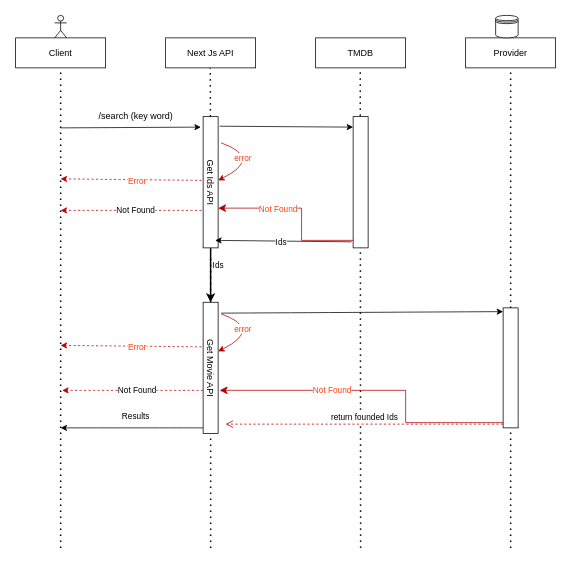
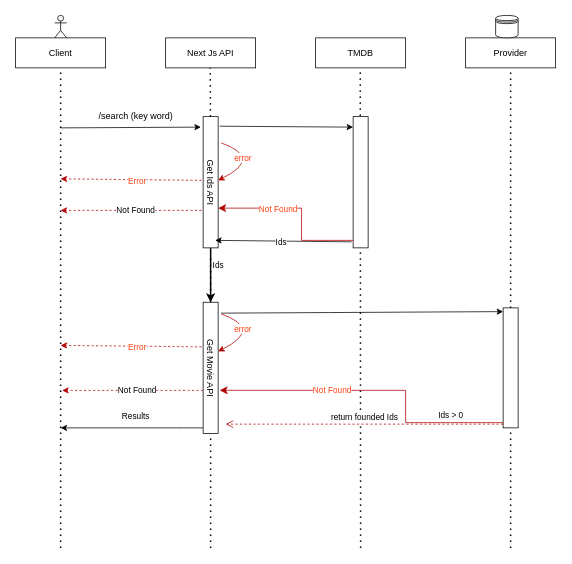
  <mxCell id="0" />
  <mxCell id="1" parent="0" />
  <mxCell id="2" value="Client" style="rounded=0;whiteSpace=wrap;html=1;" vertex="1" parent="1"><mxGeometry x="20" y="50" width="120" height="40" as="geometry" /></mxCell>
  <mxCell id="3" value="" style="endArrow=none;dashed=1;html=1;dashPattern=1 3;strokeWidth=2;rounded=0;entryX=0.5;entryY=1;entryDx=0;entryDy=0;" edge="1" parent="1" target="2"><mxGeometry width="50" height="50" relative="1" as="geometry"><mxPoint x="80" y="730" as="sourcePoint" /><mxPoint x="420" y="400" as="targetPoint" /></mxGeometry></mxCell>
  <mxCell id="4" value="Next Js API" style="rounded=0;whiteSpace=wrap;html=1;" vertex="1" parent="1"><mxGeometry x="220" y="50" width="120" height="40" as="geometry" /></mxCell>
  <mxCell id="5" value="TMDB" style="rounded=0;whiteSpace=wrap;html=1;" vertex="1" parent="1"><mxGeometry x="420" y="50" width="120" height="40" as="geometry" /></mxCell>
  <mxCell id="6" value="Provider" style="rounded=0;whiteSpace=wrap;html=1;" vertex="1" parent="1"><mxGeometry x="620" y="50" width="120" height="40" as="geometry" /></mxCell>
  <mxCell id="7" value="" style="endArrow=none;dashed=1;html=1;dashPattern=1 3;strokeWidth=2;rounded=0;entryX=0.5;entryY=1;entryDx=0;entryDy=0;" edge="1" parent="1" source="15"><mxGeometry width="50" height="50" relative="1" as="geometry"><mxPoint x="280" y="730" as="sourcePoint" /><mxPoint x="279.5" y="90" as="targetPoint" /></mxGeometry></mxCell>
  <mxCell id="8" value="" style="endArrow=none;dashed=1;html=1;dashPattern=1 3;strokeWidth=2;rounded=0;entryX=0.5;entryY=1;entryDx=0;entryDy=0;" edge="1" parent="1"><mxGeometry width="50" height="50" relative="1" as="geometry"><mxPoint x="480" y="730" as="sourcePoint" /><mxPoint x="479.5" y="90" as="targetPoint" /></mxGeometry></mxCell>
  <mxCell id="9" value="" style="endArrow=none;dashed=1;html=1;dashPattern=1 3;strokeWidth=2;rounded=0;entryX=0.5;entryY=1;entryDx=0;entryDy=0;" edge="1" parent="1" target="6"><mxGeometry width="50" height="50" relative="1" as="geometry"><mxPoint x="680" y="730" as="sourcePoint" /><mxPoint x="110" y="120" as="targetPoint" /></mxGeometry></mxCell>
  <mxCell id="10" value="" style="endArrow=classic;html=1;rounded=0;entryX=0.08;entryY=1.15;entryDx=0;entryDy=0;entryPerimeter=0;" edge="1" parent="1" target="15"><mxGeometry width="50" height="50" relative="1" as="geometry"><mxPoint x="80" y="170" as="sourcePoint" /><mxPoint x="280" y="170" as="targetPoint" /></mxGeometry></mxCell>
  <mxCell id="11" value="/search (key word)" style="text;html=1;align=center;verticalAlign=middle;resizable=0;points=[];autosize=1;strokeColor=none;fillColor=none;" vertex="1" parent="1"><mxGeometry x="120" y="140" width="120" height="30" as="geometry" /></mxCell>
  <mxCell id="12" value="" style="shape=datastore;whiteSpace=wrap;html=1;" vertex="1" parent="1"><mxGeometry x="660" y="20" width="30" height="30" as="geometry" /></mxCell>
  <mxCell id="13" value="&lt;div&gt;&lt;br&gt;&lt;/div&gt;&lt;div&gt;&lt;br&gt;&lt;/div&gt;" style="shape=umlActor;verticalLabelPosition=bottom;verticalAlign=top;html=1;outlineConnect=0;" vertex="1" parent="1"><mxGeometry x="72" y="20" width="16" height="30" as="geometry" /></mxCell>
  <mxCell id="14" value="" style="endArrow=none;dashed=1;html=1;dashPattern=1 3;strokeWidth=2;rounded=0;" edge="1" parent="1" source="29"><mxGeometry width="50" height="50" relative="1" as="geometry"><mxPoint x="280" y="730" as="sourcePoint" /><mxPoint x="280" y="340" as="targetPoint" /></mxGeometry></mxCell>
  <mxCell id="15" value="Get Ids API" style="rounded=0;whiteSpace=wrap;html=1;rotation=90;" vertex="1" parent="1"><mxGeometry x="192.5" y="232.5" width="175" height="20" as="geometry" /></mxCell>
  <mxCell id="16" value="" style="rounded=0;whiteSpace=wrap;html=1;rotation=90;" vertex="1" parent="1"><mxGeometry x="392.5" y="232.5" width="175" height="20" as="geometry" /></mxCell>
  <mxCell id="17" value="" style="endArrow=classic;html=1;rounded=0;exitX=0.073;exitY=-0.1;exitDx=0;exitDy=0;exitPerimeter=0;entryX=0.08;entryY=1;entryDx=0;entryDy=0;entryPerimeter=0;" edge="1" parent="1" source="15" target="16"><mxGeometry width="50" height="50" relative="1" as="geometry"><mxPoint x="370" y="450" as="sourcePoint" /><mxPoint x="470" y="183" as="targetPoint" /></mxGeometry></mxCell>
  <mxCell id="18" value="" style="curved=1;endArrow=classic;html=1;rounded=0;fillColor=#e51400;strokeColor=#B20000;" edge="1" parent="1"><mxGeometry width="50" height="50" relative="1" as="geometry"><mxPoint x="294" y="190" as="sourcePoint" /><mxPoint x="290" y="240" as="targetPoint" /><Array as="points"><mxPoint x="294" y="190" /><mxPoint x="350" y="210" /></Array></mxGeometry></mxCell>
  <mxCell id="19" value="error" style="edgeLabel;html=1;align=center;verticalAlign=middle;resizable=0;points=[];fontFamily=Helvetica;fontSize=11;fontColor=#FF4112;labelBackgroundColor=default;" vertex="1" connectable="0" parent="18"><mxGeometry x="-0.462" y="-9" relative="1" as="geometry"><mxPoint as="offset" /></mxGeometry></mxCell>
  <mxCell id="20" value="" style="endArrow=classic;html=1;rounded=0;strokeColor=#B20000;align=center;verticalAlign=middle;fontFamily=Helvetica;fontSize=11;fontColor=default;labelBackgroundColor=default;curved=1;fillColor=#e51400;dashed=1;" edge="1" parent="1"><mxGeometry width="50" height="50" relative="1" as="geometry"><mxPoint x="268" y="240" as="sourcePoint" /><mxPoint x="80" y="238" as="targetPoint" /></mxGeometry></mxCell>
  <mxCell id="21" value="Error" style="edgeLabel;html=1;align=center;verticalAlign=middle;resizable=0;points=[];fontFamily=Helvetica;fontSize=11;fontColor=#FF4112;labelBackgroundColor=default;" vertex="1" connectable="0" parent="20"><mxGeometry x="-0.085" y="1" relative="1" as="geometry"><mxPoint as="offset" /></mxGeometry></mxCell>
  <mxCell id="22" value="" style="endArrow=classic;html=1;rounded=0;exitX=0.954;exitY=1.1;exitDx=0;exitDy=0;exitPerimeter=0;" edge="1" parent="1" source="16"><mxGeometry width="50" height="50" relative="1" as="geometry"><mxPoint x="465" y="322.16" as="sourcePoint" /><mxPoint x="286" y="320" as="targetPoint" /></mxGeometry></mxCell>
  <mxCell id="23" value="Ids" style="edgeLabel;html=1;align=center;verticalAlign=middle;resizable=0;points=[];fontFamily=Helvetica;fontSize=11;fontColor=default;labelBackgroundColor=default;" vertex="1" connectable="0" parent="22"><mxGeometry x="0.038" y="1" relative="1" as="geometry"><mxPoint as="offset" /></mxGeometry></mxCell>
  <mxCell id="24" value="" style="edgeStyle=elbowEdgeStyle;elbow=horizontal;endArrow=classic;html=1;curved=0;rounded=0;endSize=8;startSize=8;strokeColor=#B20000;align=center;verticalAlign=middle;fontFamily=Helvetica;fontSize=11;fontColor=default;labelBackgroundColor=default;fillColor=#e51400;" edge="1" parent="1"><mxGeometry width="50" height="50" relative="1" as="geometry"><mxPoint x="470" y="320" as="sourcePoint" /><mxPoint x="290" y="277" as="targetPoint" /><Array as="points"><mxPoint x="401.25" y="300" /></Array></mxGeometry></mxCell>
  <mxCell id="25" value="Not Found" style="edgeLabel;html=1;align=center;verticalAlign=middle;resizable=0;points=[];fontFamily=Helvetica;fontSize=11;fontColor=#FF4112;labelBackgroundColor=default;" vertex="1" connectable="0" parent="24"><mxGeometry x="0.293" relative="1" as="geometry"><mxPoint as="offset" /></mxGeometry></mxCell>
  <mxCell id="26" value="" style="endArrow=classic;html=1;rounded=0;strokeColor=#B20000;align=center;verticalAlign=middle;fontFamily=Helvetica;fontSize=11;fontColor=default;labelBackgroundColor=default;curved=1;fillColor=#e51400;exitX=0.224;exitY=1.1;exitDx=0;exitDy=0;exitPerimeter=0;dashed=1;" edge="1" parent="1"><mxGeometry width="50" height="50" relative="1" as="geometry"><mxPoint x="268" y="280" as="sourcePoint" /><mxPoint x="80" y="280" as="targetPoint" /></mxGeometry></mxCell>
  <mxCell id="27" value="Not Found" style="edgeLabel;html=1;align=center;verticalAlign=middle;resizable=0;points=[];fontFamily=Helvetica;fontSize=11;fontColor=default;labelBackgroundColor=default;" vertex="1" connectable="0" parent="26"><mxGeometry x="-0.053" y="-1" relative="1" as="geometry"><mxPoint as="offset" /></mxGeometry></mxCell>
  <mxCell id="28" value="" style="endArrow=none;dashed=1;html=1;dashPattern=1 3;strokeWidth=2;rounded=0;" edge="1" parent="1" target="29"><mxGeometry width="50" height="50" relative="1" as="geometry"><mxPoint x="280" y="730" as="sourcePoint" /><mxPoint x="280" y="340" as="targetPoint" /></mxGeometry></mxCell>
  <mxCell id="29" value="Get Movie API" style="rounded=0;whiteSpace=wrap;html=1;rotation=90;" vertex="1" parent="1"><mxGeometry x="192.5" y="480" width="175" height="20" as="geometry" /></mxCell>
  <mxCell id="30" value="" style="endArrow=classic;html=1;rounded=0;strokeColor=#000000;align=center;verticalAlign=middle;fontFamily=Helvetica;fontSize=11;fontColor=default;labelBackgroundColor=default;curved=1;fillColor=#e51400;exitX=1;exitY=0.5;exitDx=0;exitDy=0;entryX=0;entryY=0.5;entryDx=0;entryDy=0;strokeWidth=2;" edge="1" parent="1" source="15" target="29"><mxGeometry width="50" height="50" relative="1" as="geometry"><mxPoint x="370" y="450" as="sourcePoint" /><mxPoint x="420" y="400" as="targetPoint" /></mxGeometry></mxCell>
  <mxCell id="31" value="Ids" style="text;html=1;align=center;verticalAlign=middle;resizable=0;points=[];autosize=1;strokeColor=none;fillColor=none;fontFamily=Helvetica;fontSize=11;fontColor=default;labelBackgroundColor=default;" vertex="1" parent="1"><mxGeometry x="270" y="338" width="40" height="30" as="geometry" /></mxCell>
  <mxCell id="32" value="" style="html=1;points=[[0,0,0,0,5],[0,1,0,0,-5],[1,0,0,0,5],[1,1,0,0,-5]];perimeter=orthogonalPerimeter;outlineConnect=0;targetShapes=umlLifeline;portConstraint=eastwest;newEdgeStyle={&quot;curved&quot;:0,&quot;rounded&quot;:0};fontFamily=Helvetica;fontSize=11;fontColor=default;labelBackgroundColor=default;" vertex="1" parent="1"><mxGeometry x="670" y="410" width="20" height="160" as="geometry" /></mxCell>
  <mxCell id="33" value="return founded Ids" style="html=1;verticalAlign=bottom;endArrow=open;dashed=1;endSize=8;curved=0;rounded=0;strokeColor=#B20000;align=center;fontFamily=Helvetica;fontSize=11;fontColor=default;labelBackgroundColor=default;fillColor=#e51400;exitX=0;exitY=1;exitDx=0;exitDy=-5;exitPerimeter=0;" edge="1" source="32" parent="1"><mxGeometry relative="1" as="geometry"><mxPoint x="300" y="565" as="targetPoint" /></mxGeometry></mxCell>
  <mxCell id="34" value="" style="endArrow=classic;html=1;rounded=0;strokeColor=#000000;align=center;verticalAlign=middle;fontFamily=Helvetica;fontSize=11;fontColor=default;labelBackgroundColor=default;curved=1;fillColor=#e51400;exitX=0.083;exitY=-0.2;exitDx=0;exitDy=0;exitPerimeter=0;entryX=0;entryY=0;entryDx=0;entryDy=5;entryPerimeter=0;" edge="1" parent="1" source="29" target="32"><mxGeometry width="50" height="50" relative="1" as="geometry"><mxPoint x="370" y="450" as="sourcePoint" /><mxPoint x="420" y="400" as="targetPoint" /></mxGeometry></mxCell>
  <mxCell id="35" value="" style="curved=1;endArrow=classic;html=1;rounded=0;fillColor=#e51400;strokeColor=#B20000;" edge="1" parent="1"><mxGeometry width="50" height="50" relative="1" as="geometry"><mxPoint x="294" y="418" as="sourcePoint" /><mxPoint x="290" y="468" as="targetPoint" /><Array as="points"><mxPoint x="294" y="418" /><mxPoint x="350" y="438" /></Array></mxGeometry></mxCell>
  <mxCell id="36" value="error" style="edgeLabel;html=1;align=center;verticalAlign=middle;resizable=0;points=[];fontFamily=Helvetica;fontSize=11;fontColor=#FF4112;labelBackgroundColor=default;" vertex="1" connectable="0" parent="35"><mxGeometry x="-0.462" y="-9" relative="1" as="geometry"><mxPoint as="offset" /></mxGeometry></mxCell>
  <mxCell id="37" value="" style="endArrow=classic;html=1;rounded=0;strokeColor=#B20000;align=center;verticalAlign=middle;fontFamily=Helvetica;fontSize=11;fontColor=default;labelBackgroundColor=default;curved=1;fillColor=#e51400;exitX=0.224;exitY=1.1;exitDx=0;exitDy=0;exitPerimeter=0;dashed=1;" edge="1" parent="1"><mxGeometry width="50" height="50" relative="1" as="geometry"><mxPoint x="270" y="520" as="sourcePoint" /><mxPoint x="82" y="520" as="targetPoint" /></mxGeometry></mxCell>
  <mxCell id="38" value="Not Found" style="edgeLabel;html=1;align=center;verticalAlign=middle;resizable=0;points=[];fontFamily=Helvetica;fontSize=11;fontColor=default;labelBackgroundColor=default;" vertex="1" connectable="0" parent="37"><mxGeometry x="-0.053" y="-1" relative="1" as="geometry"><mxPoint as="offset" /></mxGeometry></mxCell>
  <mxCell id="39" value="" style="endArrow=classic;html=1;rounded=0;strokeColor=#B20000;align=center;verticalAlign=middle;fontFamily=Helvetica;fontSize=11;fontColor=default;labelBackgroundColor=default;curved=1;fillColor=#e51400;dashed=1;" edge="1" parent="1"><mxGeometry width="50" height="50" relative="1" as="geometry"><mxPoint x="268" y="462" as="sourcePoint" /><mxPoint x="80" y="460" as="targetPoint" /></mxGeometry></mxCell>
  <mxCell id="40" value="Error" style="edgeLabel;html=1;align=center;verticalAlign=middle;resizable=0;points=[];fontFamily=Helvetica;fontSize=11;fontColor=#FF4112;labelBackgroundColor=default;" vertex="1" connectable="0" parent="39"><mxGeometry x="-0.085" y="1" relative="1" as="geometry"><mxPoint as="offset" /></mxGeometry></mxCell>
  <mxCell id="41" value="" style="edgeStyle=elbowEdgeStyle;elbow=horizontal;endArrow=classic;html=1;curved=0;rounded=0;endSize=8;startSize=8;strokeColor=#B20000;align=center;verticalAlign=middle;fontFamily=Helvetica;fontSize=11;fontColor=default;labelBackgroundColor=default;fillColor=#e51400;entryX=0.671;entryY=-0.1;entryDx=0;entryDy=0;entryPerimeter=0;" edge="1" parent="1" target="29"><mxGeometry width="50" height="50" relative="1" as="geometry"><mxPoint x="670" y="563" as="sourcePoint" /><mxPoint x="490" y="520" as="targetPoint" /><Array as="points"><mxPoint x="540" y="540" /></Array></mxGeometry></mxCell>
  <mxCell id="42" value="Not Found" style="edgeLabel;html=1;align=center;verticalAlign=middle;resizable=0;points=[];fontFamily=Helvetica;fontSize=11;fontColor=#FF4112;labelBackgroundColor=default;" vertex="1" connectable="0" parent="41"><mxGeometry x="0.293" relative="1" as="geometry"><mxPoint as="offset" /></mxGeometry></mxCell>
+ <mxCell id="43" value="Ids &amp;gt; 0" style="text;html=1;align=center;verticalAlign=middle;resizable=0;points=[];autosize=1;strokeColor=none;fillColor=none;fontFamily=Helvetica;fontSize=11;fontColor=default;labelBackgroundColor=default;" vertex="1" parent="1"><mxGeometry x="570" y="538" width="60" height="30" as="geometry" /></mxCell>
  <mxCell id="44" value="" style="endArrow=classic;html=1;rounded=0;strokeColor=#000000;align=center;verticalAlign=middle;fontFamily=Helvetica;fontSize=11;fontColor=default;labelBackgroundColor=default;curved=1;fillColor=#e51400;exitX=0.957;exitY=1;exitDx=0;exitDy=0;exitPerimeter=0;" edge="1" parent="1" source="29"><mxGeometry width="50" height="50" relative="1" as="geometry"><mxPoint x="420" y="450" as="sourcePoint" /><mxPoint x="80" y="570" as="targetPoint" /></mxGeometry></mxCell>
  <mxCell id="45" value="Results" style="text;html=1;align=center;verticalAlign=middle;resizable=0;points=[];autosize=1;strokeColor=none;fillColor=none;fontFamily=Helvetica;fontSize=11;fontColor=default;labelBackgroundColor=default;" vertex="1" parent="1"><mxGeometry x="150" y="540" width="60" height="30" as="geometry" /></mxCell>
